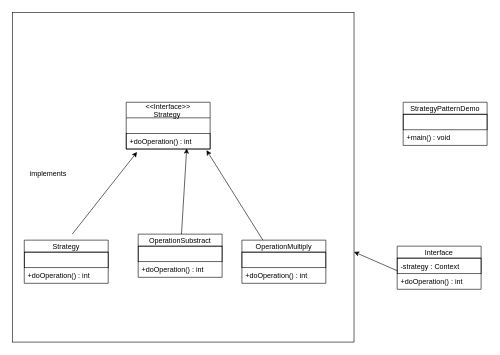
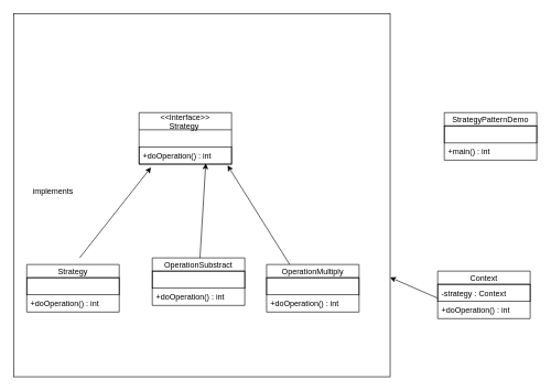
  <mxCell id="0" />
  <mxCell id="1" parent="0" />
  <mxCell id="2" value="" style="rounded=0;whiteSpace=wrap;html=1;strokeColor=default;" vertex="1" parent="1"><mxGeometry x="20" y="20" width="570" height="550" as="geometry" /></mxCell>
  <mxCell id="3" value="&lt;&lt;Interface&gt;&gt;&#10;Strategy " style="swimlane;fontStyle=0;childLayout=stackLayout;horizontal=1;startSize=26;fillColor=none;horizontalStack=0;resizeParent=1;resizeParentMax=0;resizeLast=0;collapsible=1;marginBottom=0;" parent="1" vertex="1"><mxGeometry x="210" y="170" width="140" height="78" as="geometry"><mxRectangle x="-610" y="330" width="50" height="26" as="alternateBounds" /></mxGeometry></mxCell>
  <mxCell id="4" value=" " style="text;strokeColor=none;fillColor=none;align=left;verticalAlign=top;spacingLeft=4;spacingRight=4;overflow=hidden;rotatable=0;points=[[0,0.5],[1,0.5]];portConstraint=eastwest;" parent="3" vertex="1"><mxGeometry y="26" width="140" height="26" as="geometry" /></mxCell>
  <mxCell id="5" value="+doOperation() : int" style="text;strokeColor=default;fillColor=none;align=left;verticalAlign=top;spacingLeft=4;spacingRight=4;overflow=hidden;rotatable=0;points=[[0,0.5],[1,0.5]];portConstraint=eastwest;" parent="3" vertex="1"><mxGeometry y="52" width="140" height="26" as="geometry" /></mxCell>
  <mxCell id="6" value="Strategy" style="swimlane;fontStyle=0;childLayout=stackLayout;horizontal=1;startSize=20;fillColor=none;horizontalStack=0;resizeParent=1;resizeParentMax=0;resizeLast=0;collapsible=1;marginBottom=0;strokeColor=default;" parent="1" vertex="1"><mxGeometry x="40" y="400" width="140" height="72" as="geometry" /></mxCell>
  <mxCell id="7" value=" " style="text;strokeColor=default;fillColor=none;align=left;verticalAlign=top;spacingLeft=4;spacingRight=4;overflow=hidden;rotatable=0;points=[[0,0.5],[1,0.5]];portConstraint=eastwest;" parent="6" vertex="1"><mxGeometry y="20" width="140" height="26" as="geometry" /></mxCell>
  <mxCell id="8" value="+doOperation() : int" style="text;strokeColor=none;fillColor=none;align=left;verticalAlign=top;spacingLeft=4;spacingRight=4;overflow=hidden;rotatable=0;points=[[0,0.5],[1,0.5]];portConstraint=eastwest;" parent="6" vertex="1"><mxGeometry y="46" width="140" height="26" as="geometry" /></mxCell>
  <mxCell id="9" value="OperationSubstract" style="swimlane;fontStyle=0;childLayout=stackLayout;horizontal=1;startSize=20;fillColor=none;horizontalStack=0;resizeParent=1;resizeParentMax=0;resizeLast=0;collapsible=1;marginBottom=0;strokeColor=default;" vertex="1" parent="1"><mxGeometry x="230" y="390" width="140" height="72" as="geometry" /></mxCell>
  <mxCell id="10" value=" " style="text;strokeColor=default;fillColor=none;align=left;verticalAlign=top;spacingLeft=4;spacingRight=4;overflow=hidden;rotatable=0;points=[[0,0.5],[1,0.5]];portConstraint=eastwest;" vertex="1" parent="9"><mxGeometry y="20" width="140" height="26" as="geometry" /></mxCell>
  <mxCell id="11" value="+doOperation() : int" style="text;strokeColor=none;fillColor=none;align=left;verticalAlign=top;spacingLeft=4;spacingRight=4;overflow=hidden;rotatable=0;points=[[0,0.5],[1,0.5]];portConstraint=eastwest;" vertex="1" parent="9"><mxGeometry y="46" width="140" height="26" as="geometry" /></mxCell>
  <mxCell id="12" value="implements" style="text;html=1;strokeColor=none;fillColor=none;align=center;verticalAlign=middle;whiteSpace=wrap;rounded=0;" vertex="1" parent="1"><mxGeometry x="50" y="275" width="60" height="30" as="geometry" /></mxCell>
  <mxCell id="13" value="" style="endArrow=classic;html=1;entryX=0.721;entryY=0.962;entryDx=0;entryDy=0;entryPerimeter=0;" edge="1" parent="1" source="9" target="5"><mxGeometry width="50" height="50" relative="1" as="geometry"><mxPoint x="290" y="430" as="sourcePoint" /><mxPoint x="340" y="380" as="targetPoint" /></mxGeometry></mxCell>
  <mxCell id="14" value="" style="endArrow=classic;html=1;entryX=0.129;entryY=1.192;entryDx=0;entryDy=0;entryPerimeter=0;" edge="1" parent="1" target="5"><mxGeometry width="50" height="50" relative="1" as="geometry"><mxPoint x="120" y="390" as="sourcePoint" /><mxPoint x="180" y="330" as="targetPoint" /></mxGeometry></mxCell>
  <mxCell id="15" value="OperationMultiply" style="swimlane;fontStyle=0;childLayout=stackLayout;horizontal=1;startSize=20;fillColor=none;horizontalStack=0;resizeParent=1;resizeParentMax=0;resizeLast=0;collapsible=1;marginBottom=0;strokeColor=default;" vertex="1" parent="1"><mxGeometry x="403" y="400" width="140" height="72" as="geometry" /></mxCell>
  <mxCell id="16" value=" " style="text;strokeColor=default;fillColor=none;align=left;verticalAlign=top;spacingLeft=4;spacingRight=4;overflow=hidden;rotatable=0;points=[[0,0.5],[1,0.5]];portConstraint=eastwest;" vertex="1" parent="15"><mxGeometry y="20" width="140" height="26" as="geometry" /></mxCell>
  <mxCell id="17" value="+doOperation() : int" style="text;strokeColor=none;fillColor=none;align=left;verticalAlign=top;spacingLeft=4;spacingRight=4;overflow=hidden;rotatable=0;points=[[0,0.5],[1,0.5]];portConstraint=eastwest;" vertex="1" parent="15"><mxGeometry y="46" width="140" height="26" as="geometry" /></mxCell>
  <mxCell id="18" value="" style="endArrow=classic;html=1;entryX=0.957;entryY=1.077;entryDx=0;entryDy=0;entryPerimeter=0;exitX=0.25;exitY=0;exitDx=0;exitDy=0;" edge="1" parent="1" source="15" target="5"><mxGeometry width="50" height="50" relative="1" as="geometry"><mxPoint x="380" y="340" as="sourcePoint" /><mxPoint x="430" y="290" as="targetPoint" /></mxGeometry></mxCell>
- <mxCell id="19" value="Interface" style="swimlane;fontStyle=0;childLayout=stackLayout;horizontal=1;startSize=20;fillColor=none;horizontalStack=0;resizeParent=1;resizeParentMax=0;resizeLast=0;collapsible=1;marginBottom=0;strokeColor=default;" vertex="1" parent="1"><mxGeometry x="662" y="410" width="140" height="72" as="geometry" /></mxCell>
+ <mxCell id="19" value="Context" style="swimlane;fontStyle=0;childLayout=stackLayout;horizontal=1;startSize=20;fillColor=none;horizontalStack=0;resizeParent=1;resizeParentMax=0;resizeLast=0;collapsible=1;marginBottom=0;strokeColor=default;" vertex="1" parent="1"><mxGeometry x="662" y="410" width="140" height="72" as="geometry" /></mxCell>
  <mxCell id="20" value="-strategy : Context" style="text;strokeColor=default;fillColor=none;align=left;verticalAlign=top;spacingLeft=4;spacingRight=4;overflow=hidden;rotatable=0;points=[[0,0.5],[1,0.5]];portConstraint=eastwest;" vertex="1" parent="19"><mxGeometry y="20" width="140" height="26" as="geometry" /></mxCell>
  <mxCell id="21" value="+doOperation() : int" style="text;strokeColor=none;fillColor=none;align=left;verticalAlign=top;spacingLeft=4;spacingRight=4;overflow=hidden;rotatable=0;points=[[0,0.5],[1,0.5]];portConstraint=eastwest;" vertex="1" parent="19"><mxGeometry y="46" width="140" height="26" as="geometry" /></mxCell>
  <mxCell id="22" value="StrategyPatternDemo" style="swimlane;fontStyle=0;childLayout=stackLayout;horizontal=1;startSize=20;fillColor=none;horizontalStack=0;resizeParent=1;resizeParentMax=0;resizeLast=0;collapsible=1;marginBottom=0;strokeColor=default;" vertex="1" parent="1"><mxGeometry x="672" y="170" width="140" height="72" as="geometry" /></mxCell>
  <mxCell id="23" value=" " style="text;strokeColor=default;fillColor=none;align=left;verticalAlign=top;spacingLeft=4;spacingRight=4;overflow=hidden;rotatable=0;points=[[0,0.5],[1,0.5]];portConstraint=eastwest;" vertex="1" parent="22"><mxGeometry y="20" width="140" height="26" as="geometry" /></mxCell>
- <mxCell id="24" value="+main() : void" style="text;strokeColor=none;fillColor=none;align=left;verticalAlign=top;spacingLeft=4;spacingRight=4;overflow=hidden;rotatable=0;points=[[0,0.5],[1,0.5]];portConstraint=eastwest;" vertex="1" parent="22"><mxGeometry y="46" width="140" height="26" as="geometry" /></mxCell>
+ <mxCell id="24" value="+main() : int" style="text;strokeColor=none;fillColor=none;align=left;verticalAlign=top;spacingLeft=4;spacingRight=4;overflow=hidden;rotatable=0;points=[[0,0.5],[1,0.5]];portConstraint=eastwest;" vertex="1" parent="22"><mxGeometry y="46" width="140" height="26" as="geometry" /></mxCell>
  <mxCell id="25" value="" style="endArrow=classic;html=1;exitX=0;exitY=-0.192;exitDx=0;exitDy=0;exitPerimeter=0;" edge="1" parent="1" source="21" target="2"><mxGeometry width="50" height="50" relative="1" as="geometry"><mxPoint x="650" y="430" as="sourcePoint" /><mxPoint x="630" y="560" as="targetPoint" /></mxGeometry></mxCell>
